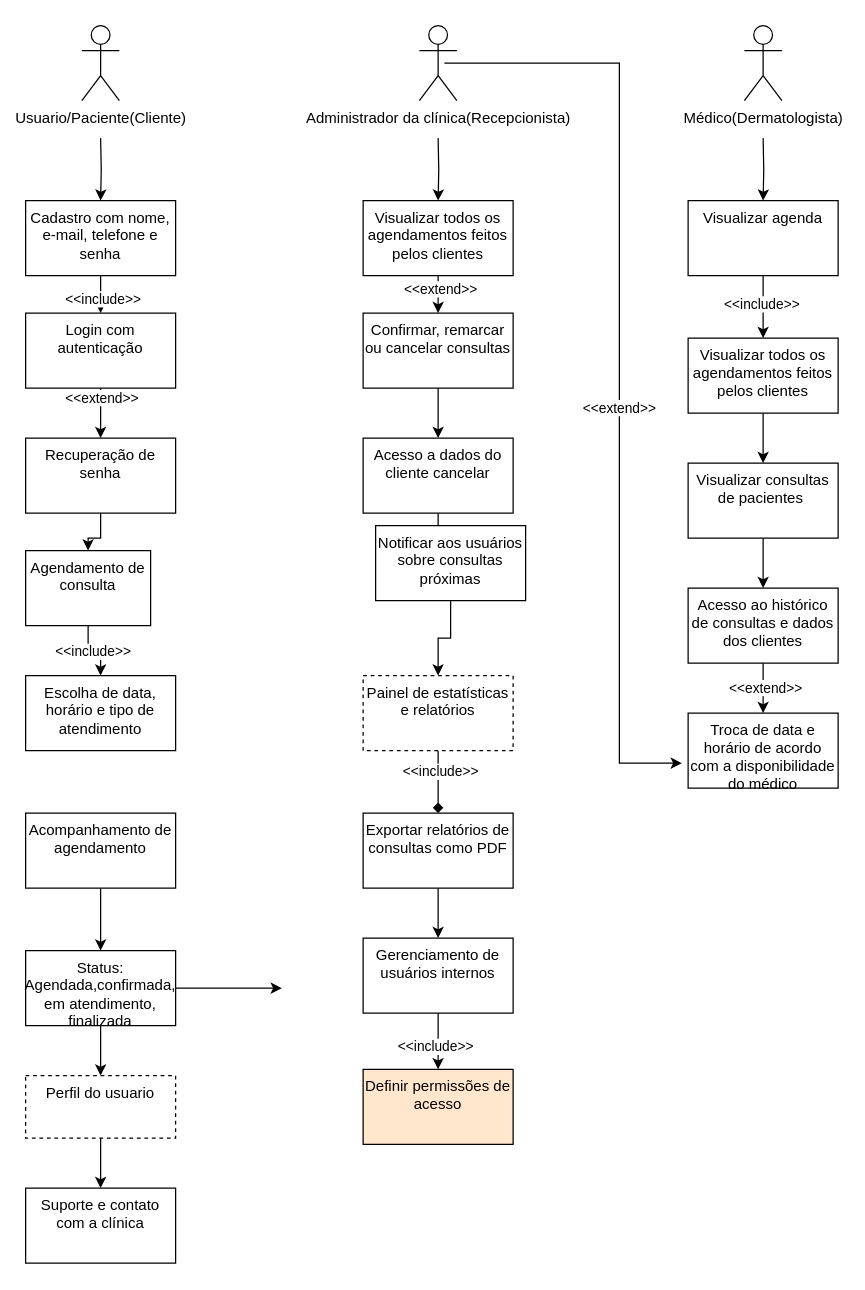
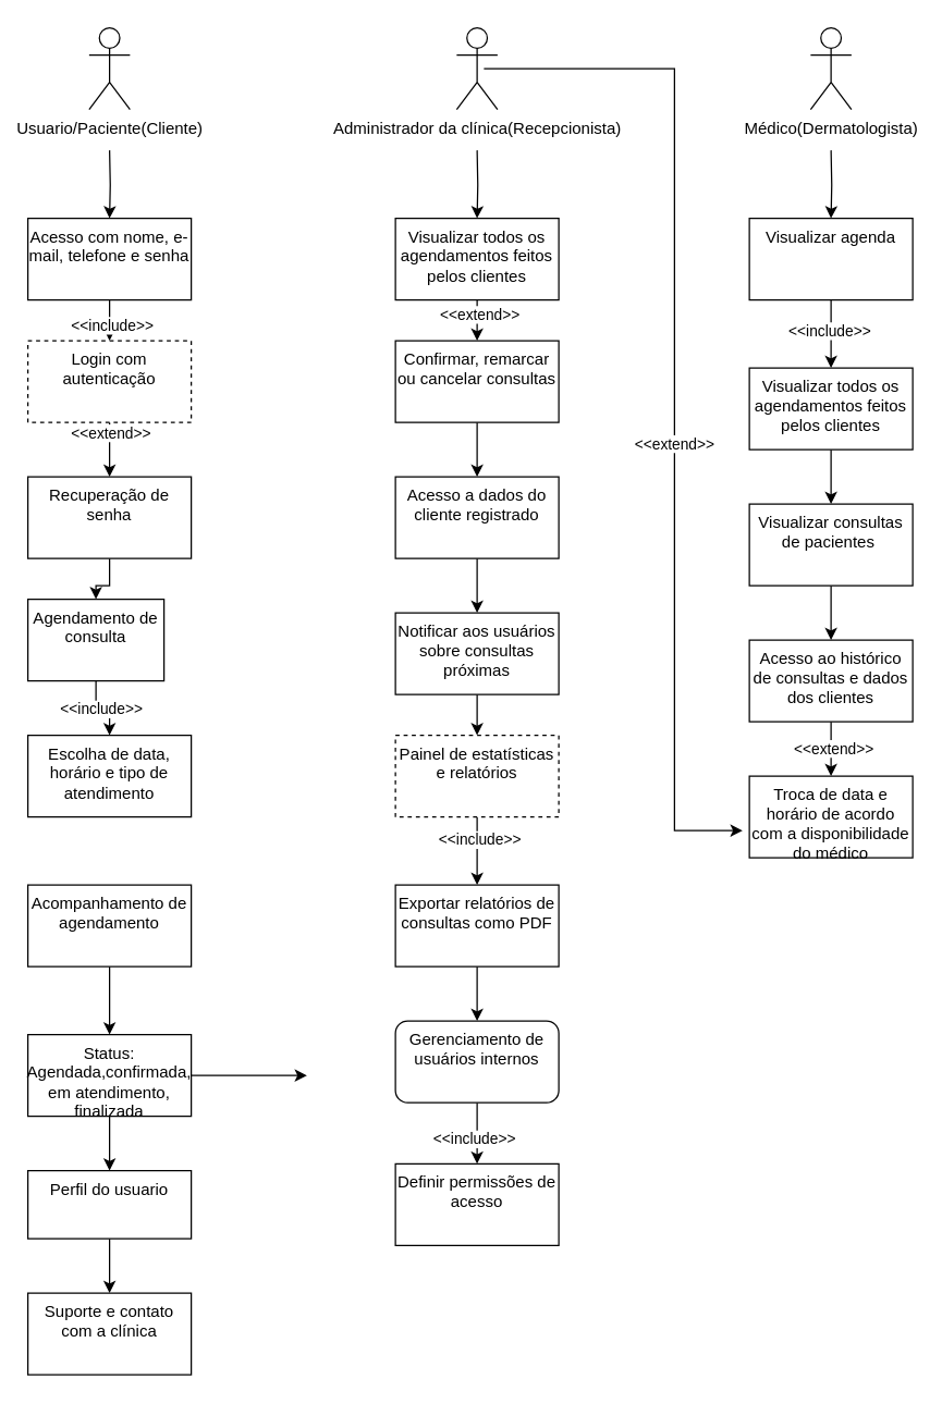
  <mxCell id="0" />
  <mxCell id="1" parent="0" />
  <mxCell id="2" value="" style="edgeStyle=orthogonalEdgeStyle;rounded=0;orthogonalLoop=1;jettySize=auto;html=1;" edge="1" parent="1" target="12"><mxGeometry relative="1" as="geometry"><mxPoint x="80" y="110" as="sourcePoint" /></mxGeometry></mxCell>
  <mxCell id="3" value="Usuario/Paciente(Cliente)" style="shape=umlActor;verticalLabelPosition=bottom;verticalAlign=top;html=1;outlineConnect=0;" vertex="1" parent="1"><mxGeometry x="65" y="20" width="30" height="60" as="geometry" /></mxCell>
  <mxCell id="4" value="" style="edgeStyle=orthogonalEdgeStyle;rounded=0;orthogonalLoop=1;jettySize=auto;html=1;" edge="1" parent="1" target="33"><mxGeometry relative="1" as="geometry"><mxPoint x="350" y="110" as="sourcePoint" /></mxGeometry></mxCell>
  <mxCell id="5" style="edgeStyle=orthogonalEdgeStyle;rounded=0;orthogonalLoop=1;jettySize=auto;html=1;exitX=0.5;exitY=0.5;exitDx=0;exitDy=0;exitPerimeter=0;" edge="1" parent="1"><mxGeometry relative="1" as="geometry"><mxPoint x="545" y="610" as="targetPoint" /><mxPoint x="355" y="50" as="sourcePoint" /><Array as="points"><mxPoint x="495" y="50" /><mxPoint x="495" y="610" /></Array></mxGeometry></mxCell>
  <mxCell id="6" value="&amp;lt;&amp;lt;extend&amp;gt;&amp;gt;" style="edgeLabel;html=1;align=center;verticalAlign=middle;resizable=0;points=[];" vertex="1" connectable="0" parent="5"><mxGeometry x="0.107" y="-1" relative="1" as="geometry"><mxPoint as="offset" /></mxGeometry></mxCell>
  <mxCell id="7" value="Administrador da clínica(Recepcionista)" style="shape=umlActor;verticalLabelPosition=bottom;verticalAlign=top;html=1;outlineConnect=0;" vertex="1" parent="1"><mxGeometry x="335" y="20" width="30" height="60" as="geometry" /></mxCell>
  <mxCell id="8" value="" style="edgeStyle=orthogonalEdgeStyle;rounded=0;orthogonalLoop=1;jettySize=auto;html=1;" edge="1" parent="1" target="51"><mxGeometry relative="1" as="geometry"><mxPoint x="610" y="110" as="sourcePoint" /></mxGeometry></mxCell>
  <mxCell id="9" value="Médico(Dermatologista)" style="shape=umlActor;verticalLabelPosition=bottom;verticalAlign=top;html=1;outlineConnect=0;" vertex="1" parent="1"><mxGeometry x="595" y="20" width="30" height="60" as="geometry" /></mxCell>
  <mxCell id="10" value="" style="edgeStyle=orthogonalEdgeStyle;rounded=0;orthogonalLoop=1;jettySize=auto;html=1;" edge="1" parent="1" source="12" target="15"><mxGeometry relative="1" as="geometry" /></mxCell>
  <mxCell id="11" value="&amp;lt;&amp;lt;include&amp;gt;&amp;gt;" style="edgeLabel;html=1;align=center;verticalAlign=middle;resizable=0;points=[];" vertex="1" connectable="0" parent="10"><mxGeometry x="0.533" y="1" relative="1" as="geometry"><mxPoint as="offset" /></mxGeometry></mxCell>
- <mxCell id="12" value="Cadastro com nome, e-mail, telefone e senha" style="whiteSpace=wrap;html=1;verticalAlign=top;" vertex="1" parent="1"><mxGeometry x="20" y="160" width="120" height="60" as="geometry" /></mxCell>
+ <mxCell id="12" value="Acesso com nome, e-mail, telefone e senha" style="whiteSpace=wrap;html=1;verticalAlign=top;" vertex="1" parent="1"><mxGeometry x="20" y="160" width="120" height="60" as="geometry" /></mxCell>
  <mxCell id="13" value="" style="edgeStyle=orthogonalEdgeStyle;rounded=0;orthogonalLoop=1;jettySize=auto;html=1;" edge="1" parent="1" source="15" target="17"><mxGeometry relative="1" as="geometry" /></mxCell>
  <mxCell id="14" value="&amp;lt;&amp;lt;extend&amp;gt;&amp;gt;" style="edgeLabel;html=1;align=center;verticalAlign=middle;resizable=0;points=[];" vertex="1" connectable="0" parent="13"><mxGeometry x="-0.63" relative="1" as="geometry"><mxPoint as="offset" /></mxGeometry></mxCell>
- <mxCell id="15" value="Login com autenticação" style="whiteSpace=wrap;html=1;verticalAlign=top;" vertex="1" parent="1"><mxGeometry x="20" y="250" width="120" height="60" as="geometry" /></mxCell>
+ <mxCell id="15" value="Login com autenticação" style="whiteSpace=wrap;html=1;verticalAlign=top;dashed=1;" vertex="1" parent="1"><mxGeometry x="20" y="250" width="120" height="60" as="geometry" /></mxCell>
  <mxCell id="16" value="" style="edgeStyle=orthogonalEdgeStyle;rounded=0;orthogonalLoop=1;jettySize=auto;html=1;" edge="1" parent="1" source="17" target="21"><mxGeometry relative="1" as="geometry" /></mxCell>
  <mxCell id="17" value="Recuperação de senha" style="whiteSpace=wrap;html=1;verticalAlign=top;" vertex="1" parent="1"><mxGeometry x="20" y="350" width="120" height="60" as="geometry" /></mxCell>
  <mxCell id="18" value="" style="edgeStyle=orthogonalEdgeStyle;rounded=0;orthogonalLoop=1;jettySize=auto;html=1;exitX=0.5;exitY=1;exitDx=0;exitDy=0;" edge="1" parent="1" source="15" target="15"><mxGeometry relative="1" as="geometry"><mxPoint x="155" y="330" as="sourcePoint" /></mxGeometry></mxCell>
  <mxCell id="19" value="" style="edgeStyle=orthogonalEdgeStyle;rounded=0;orthogonalLoop=1;jettySize=auto;html=1;" edge="1" parent="1" source="21" target="22"><mxGeometry relative="1" as="geometry" /></mxCell>
  <mxCell id="20" value="&amp;lt;&amp;lt;include&amp;gt;&amp;gt;" style="edgeLabel;html=1;align=center;verticalAlign=middle;resizable=0;points=[];" vertex="1" connectable="0" parent="19"><mxGeometry x="-0.075" relative="1" as="geometry"><mxPoint as="offset" /></mxGeometry></mxCell>
  <mxCell id="21" value="Agendamento de consulta" style="whiteSpace=wrap;html=1;verticalAlign=top;" vertex="1" parent="1"><mxGeometry x="20" y="440" width="100" height="60" as="geometry" /></mxCell>
  <mxCell id="22" value="Escolha de data, horário e tipo de atendimento" style="whiteSpace=wrap;html=1;verticalAlign=top;" vertex="1" parent="1"><mxGeometry x="20" y="540" width="120" height="60" as="geometry" /></mxCell>
  <mxCell id="23" value="" style="edgeStyle=orthogonalEdgeStyle;rounded=0;orthogonalLoop=1;jettySize=auto;html=1;" edge="1" parent="1" source="24" target="27"><mxGeometry relative="1" as="geometry" /></mxCell>
  <mxCell id="24" value="Acompanhamento de agendamento" style="whiteSpace=wrap;html=1;verticalAlign=top;" vertex="1" parent="1"><mxGeometry x="20" y="650" width="120" height="60" as="geometry" /></mxCell>
  <mxCell id="25" value="" style="edgeStyle=orthogonalEdgeStyle;rounded=0;orthogonalLoop=1;jettySize=auto;html=1;" edge="1" parent="1" source="27" target="29"><mxGeometry relative="1" as="geometry" /></mxCell>
  <mxCell id="26" style="edgeStyle=orthogonalEdgeStyle;rounded=0;orthogonalLoop=1;jettySize=auto;html=1;exitX=1;exitY=0.5;exitDx=0;exitDy=0;" edge="1" parent="1" source="27"><mxGeometry relative="1" as="geometry"><mxPoint x="225" y="790" as="targetPoint" /></mxGeometry></mxCell>
  <mxCell id="27" value="Status: Agendada,confirmada, em atendimento, finalizada" style="whiteSpace=wrap;html=1;verticalAlign=top;" vertex="1" parent="1"><mxGeometry x="20" y="760" width="120" height="60" as="geometry" /></mxCell>
  <mxCell id="28" value="" style="edgeStyle=orthogonalEdgeStyle;rounded=0;orthogonalLoop=1;jettySize=auto;html=1;" edge="1" parent="1" source="29" target="30"><mxGeometry relative="1" as="geometry" /></mxCell>
- <mxCell id="29" value="Perfil do usuario" style="whiteSpace=wrap;html=1;verticalAlign=top;dashed=1;" vertex="1" parent="1"><mxGeometry x="20" y="860" width="120" height="50" as="geometry" /></mxCell>
+ <mxCell id="29" value="Perfil do usuario" style="whiteSpace=wrap;html=1;verticalAlign=top;" vertex="1" parent="1"><mxGeometry x="20" y="860" width="120" height="50" as="geometry" /></mxCell>
  <mxCell id="30" value="Suporte e contato com a clínica" style="whiteSpace=wrap;html=1;verticalAlign=top;" vertex="1" parent="1"><mxGeometry x="20" y="950" width="120" height="60" as="geometry" /></mxCell>
  <mxCell id="31" value="" style="edgeStyle=orthogonalEdgeStyle;rounded=0;orthogonalLoop=1;jettySize=auto;html=1;" edge="1" parent="1" source="33" target="35"><mxGeometry relative="1" as="geometry" /></mxCell>
  <mxCell id="32" value="&amp;lt;&amp;lt;extend&amp;gt;&amp;gt;" style="edgeLabel;html=1;align=center;verticalAlign=middle;resizable=0;points=[];" vertex="1" connectable="0" parent="31"><mxGeometry x="0.2" y="1" relative="1" as="geometry"><mxPoint as="offset" /></mxGeometry></mxCell>
  <mxCell id="33" value="Visualizar todos os agendamentos feitos pelos clientes" style="whiteSpace=wrap;html=1;verticalAlign=top;" vertex="1" parent="1"><mxGeometry x="290" y="160" width="120" height="60" as="geometry" /></mxCell>
  <mxCell id="34" value="" style="edgeStyle=orthogonalEdgeStyle;rounded=0;orthogonalLoop=1;jettySize=auto;html=1;" edge="1" parent="1" source="35" target="37"><mxGeometry relative="1" as="geometry" /></mxCell>
  <mxCell id="35" value="Confirmar, remarcar ou cancelar consultas" style="whiteSpace=wrap;html=1;verticalAlign=top;" vertex="1" parent="1"><mxGeometry x="290" y="250" width="120" height="60" as="geometry" /></mxCell>
  <mxCell id="36" value="" style="edgeStyle=orthogonalEdgeStyle;rounded=0;orthogonalLoop=1;jettySize=auto;html=1;" edge="1" parent="1" source="37" target="39"><mxGeometry relative="1" as="geometry" /></mxCell>
- <mxCell id="37" value="Acesso a dados do cliente cancelar" style="whiteSpace=wrap;html=1;verticalAlign=top;" vertex="1" parent="1"><mxGeometry x="290" y="350" width="120" height="60" as="geometry" /></mxCell>
+ <mxCell id="37" value="Acesso a dados do cliente registrado" style="whiteSpace=wrap;html=1;verticalAlign=top;" vertex="1" parent="1"><mxGeometry x="290" y="350" width="120" height="60" as="geometry" /></mxCell>
  <mxCell id="38" value="" style="edgeStyle=orthogonalEdgeStyle;rounded=0;orthogonalLoop=1;jettySize=auto;html=1;" edge="1" parent="1" source="39" target="42"><mxGeometry relative="1" as="geometry" /></mxCell>
- <mxCell id="39" value="Notificar aos usuários sobre consultas próximas" style="whiteSpace=wrap;html=1;verticalAlign=top;" vertex="1" parent="1"><mxGeometry x="300" y="420" width="120" height="60" as="geometry" /></mxCell>
- <mxCell id="40" value="" style="edgeStyle=orthogonalEdgeStyle;rounded=0;orthogonalLoop=1;jettySize=auto;html=1;endArrow=diamond;" edge="1" parent="1" source="42" target="44"><mxGeometry relative="1" as="geometry" /></mxCell>
+ <mxCell id="39" value="Notificar aos usuários sobre consultas próximas" style="whiteSpace=wrap;html=1;verticalAlign=top;" vertex="1" parent="1"><mxGeometry x="290" y="450" width="120" height="60" as="geometry" /></mxCell>
+ <mxCell id="40" value="" style="edgeStyle=orthogonalEdgeStyle;rounded=0;orthogonalLoop=1;jettySize=auto;html=1;" edge="1" parent="1" source="42" target="44"><mxGeometry relative="1" as="geometry" /></mxCell>
  <mxCell id="41" value="&amp;lt;&amp;lt;include&amp;gt;&amp;gt;" style="edgeLabel;html=1;align=center;verticalAlign=middle;resizable=0;points=[];" vertex="1" connectable="0" parent="40"><mxGeometry x="-0.36" y="1" relative="1" as="geometry"><mxPoint as="offset" /></mxGeometry></mxCell>
  <mxCell id="42" value="Painel de estatísticas e relatórios" style="whiteSpace=wrap;html=1;verticalAlign=top;dashed=1;" vertex="1" parent="1"><mxGeometry x="290" y="540" width="120" height="60" as="geometry" /></mxCell>
  <mxCell id="43" value="" style="edgeStyle=orthogonalEdgeStyle;rounded=0;orthogonalLoop=1;jettySize=auto;html=1;" edge="1" parent="1" source="44" target="47"><mxGeometry relative="1" as="geometry" /></mxCell>
  <mxCell id="44" value="Exportar relatórios de consultas como PDF" style="whiteSpace=wrap;html=1;verticalAlign=top;" vertex="1" parent="1"><mxGeometry x="290" y="650" width="120" height="60" as="geometry" /></mxCell>
  <mxCell id="45" value="" style="edgeStyle=orthogonalEdgeStyle;rounded=0;orthogonalLoop=1;jettySize=auto;html=1;" edge="1" parent="1" source="47" target="48"><mxGeometry relative="1" as="geometry" /></mxCell>
  <mxCell id="46" value="&amp;lt;&amp;lt;include&amp;gt;&amp;gt;" style="edgeLabel;html=1;align=center;verticalAlign=middle;resizable=0;points=[];" vertex="1" connectable="0" parent="45"><mxGeometry x="0.156" y="-3" relative="1" as="geometry"><mxPoint as="offset" /></mxGeometry></mxCell>
- <mxCell id="47" value="Gerenciamento de usuários internos" style="whiteSpace=wrap;html=1;verticalAlign=top;" vertex="1" parent="1"><mxGeometry x="290" y="750" width="120" height="60" as="geometry" /></mxCell>
- <mxCell id="48" value="Definir permissões de acesso" style="whiteSpace=wrap;html=1;verticalAlign=top;fillColor=#ffe6cc;" vertex="1" parent="1"><mxGeometry x="290" y="855" width="120" height="60" as="geometry" /></mxCell>
+ <mxCell id="47" value="Gerenciamento de usuários internos" style="whiteSpace=wrap;html=1;verticalAlign=top;rounded=1;" vertex="1" parent="1"><mxGeometry x="290" y="750" width="120" height="60" as="geometry" /></mxCell>
+ <mxCell id="48" value="Definir permissões de acesso" style="whiteSpace=wrap;html=1;verticalAlign=top;" vertex="1" parent="1"><mxGeometry x="290" y="855" width="120" height="60" as="geometry" /></mxCell>
  <mxCell id="49" value="" style="edgeStyle=orthogonalEdgeStyle;rounded=0;orthogonalLoop=1;jettySize=auto;html=1;" edge="1" parent="1" source="51" target="53"><mxGeometry relative="1" as="geometry" /></mxCell>
  <mxCell id="50" value="&amp;lt;&amp;lt;include&amp;gt;&amp;gt;" style="edgeLabel;html=1;align=center;verticalAlign=middle;resizable=0;points=[];" vertex="1" connectable="0" parent="49"><mxGeometry x="-0.12" y="-2" relative="1" as="geometry"><mxPoint as="offset" /></mxGeometry></mxCell>
  <mxCell id="51" value="Visualizar agenda" style="whiteSpace=wrap;html=1;verticalAlign=top;" vertex="1" parent="1"><mxGeometry x="550" y="160" width="120" height="60" as="geometry" /></mxCell>
  <mxCell id="52" value="" style="edgeStyle=orthogonalEdgeStyle;rounded=0;orthogonalLoop=1;jettySize=auto;html=1;" edge="1" parent="1" source="53" target="55"><mxGeometry relative="1" as="geometry" /></mxCell>
  <mxCell id="53" value="Visualizar todos os agendamentos feitos pelos clientes" style="whiteSpace=wrap;html=1;verticalAlign=top;" vertex="1" parent="1"><mxGeometry x="550" y="270" width="120" height="60" as="geometry" /></mxCell>
  <mxCell id="54" value="" style="edgeStyle=orthogonalEdgeStyle;rounded=0;orthogonalLoop=1;jettySize=auto;html=1;" edge="1" parent="1" source="55" target="58"><mxGeometry relative="1" as="geometry" /></mxCell>
  <mxCell id="55" value="Visualizar consultas de pacientes&amp;nbsp;" style="whiteSpace=wrap;html=1;verticalAlign=top;" vertex="1" parent="1"><mxGeometry x="550" y="370" width="120" height="60" as="geometry" /></mxCell>
  <mxCell id="56" value="" style="edgeStyle=orthogonalEdgeStyle;rounded=0;orthogonalLoop=1;jettySize=auto;html=1;" edge="1" parent="1" source="58" target="59"><mxGeometry relative="1" as="geometry" /></mxCell>
  <mxCell id="57" value="&amp;lt;&amp;lt;extend&amp;gt;&amp;gt;" style="edgeLabel;html=1;align=center;verticalAlign=middle;resizable=0;points=[];" vertex="1" connectable="0" parent="56"><mxGeometry x="-0.05" y="1" relative="1" as="geometry"><mxPoint as="offset" /></mxGeometry></mxCell>
  <mxCell id="58" value="Acesso ao histórico de consultas e dados dos clientes" style="whiteSpace=wrap;html=1;verticalAlign=top;" vertex="1" parent="1"><mxGeometry x="550" y="470" width="120" height="60" as="geometry" /></mxCell>
  <mxCell id="59" value="Troca de data e horário de acordo com a disponibilidade do médico" style="whiteSpace=wrap;html=1;verticalAlign=top;" vertex="1" parent="1"><mxGeometry x="550" y="570" width="120" height="60" as="geometry" /></mxCell>
